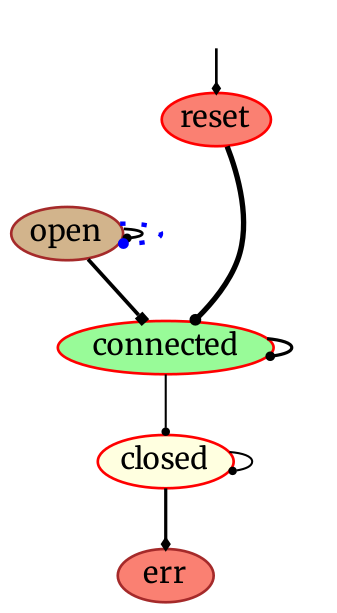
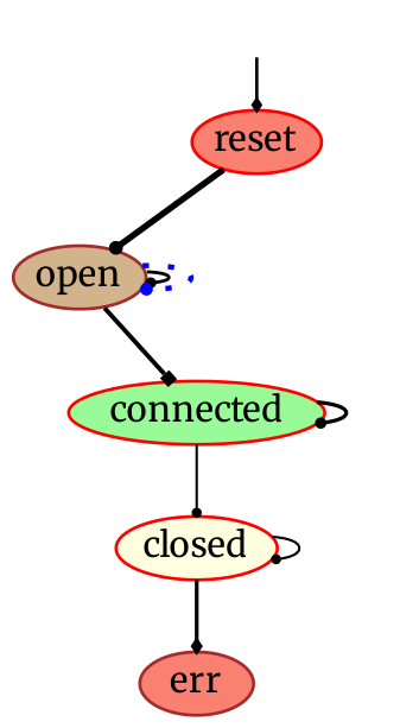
  digraph {
    fontname=Merriweather
    nodesep=0.1
    rankdir=TB
    ranksep=0.1
    node [fontname=Merriweather fontsize=11.0 margin=0.01 shape=ellipse style=filled color=red fillcolor=salmon]
    edge [arrowhead=dot arrowsize=.3 fontname=Merriweather fontsize=6.0 margin=0.05 penwidth=1.2041199826559248]
    None [height=0.1 shape=none style=invis width=0.1 color="" fillcolor=""]
    reset [height=0.1 width=0.5]
    open [color=brown fillcolor=tan height=0.1 width=0.5]
    connected [fillcolor=palegreen height=0.1 width=0.5]
    err [color=brown height=0.1 width=0.5]
    closed [fillcolor=lightyellow height=0.1 width=0.5]
    subgraph sub_1 {
      rank=source
      None
    }
    None -> reset [arrowhead=diamond penwidth=""]
-   reset -> connected [label=" " penwidth=2.0043213737826426]
+   reset -> open [label=" " penwidth=2.0043213737826426]
    open -> open [label=" " penwidth=1.0413926851582251]
    open -> open [color=blue label=" " penwidth=1.662757831681574 style=dotted]
    open -> connected [arrowhead=box label=" " penwidth=1.414973347970818]
    connected -> connected [label=" "]
    connected -> closed [label=" " penwidth=0.7781512503836436]
    closed -> err [arrowhead=diamond label=" "]
    closed -> closed [label=" " penwidth=0.7781512503836436]
  }
